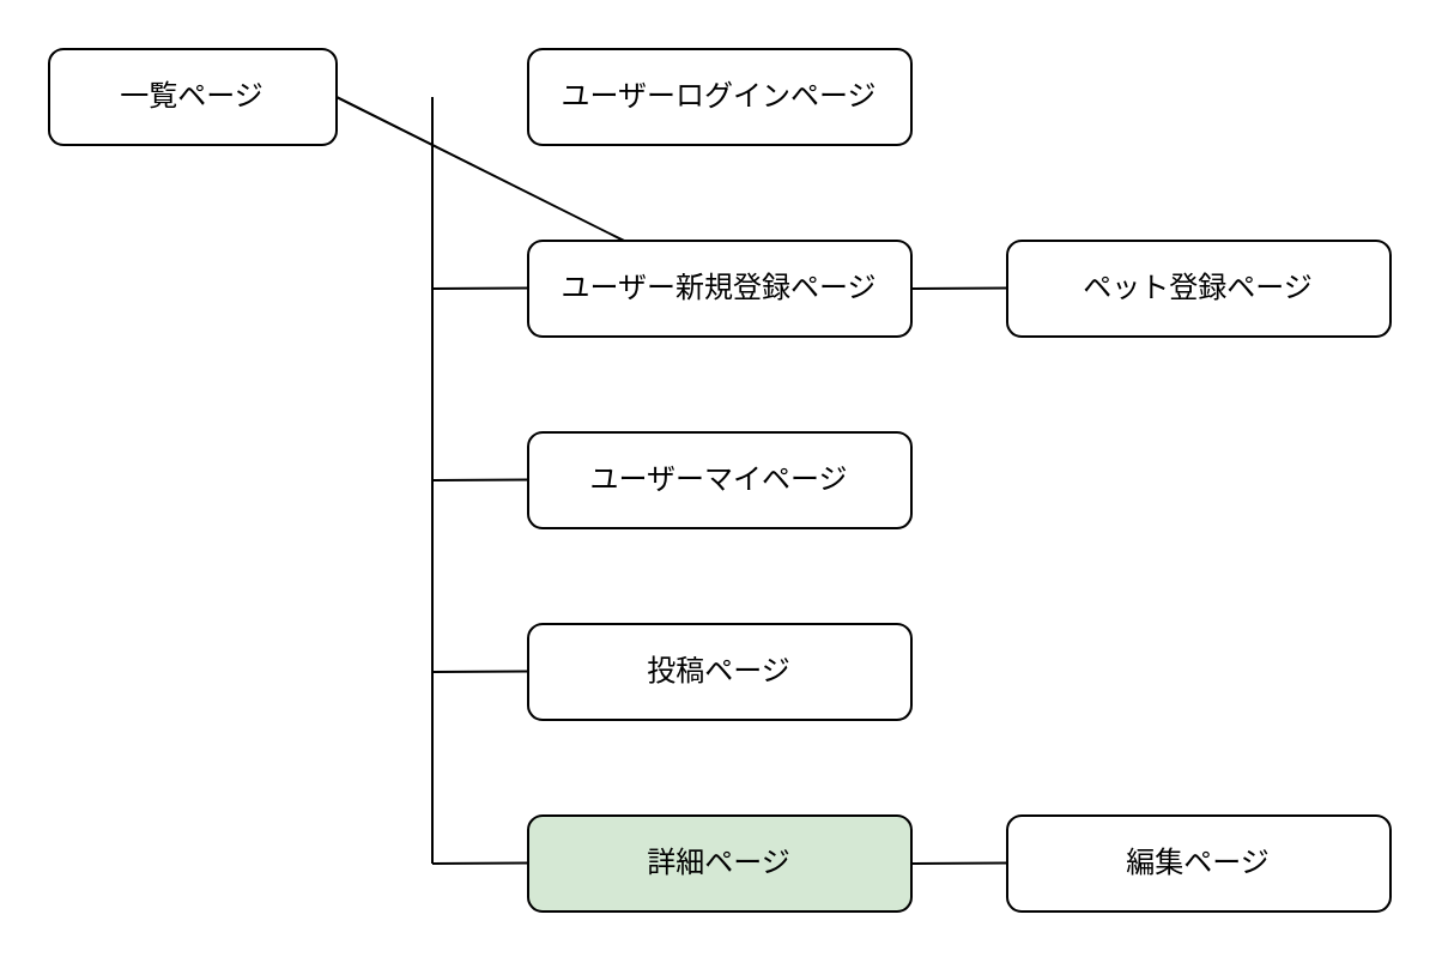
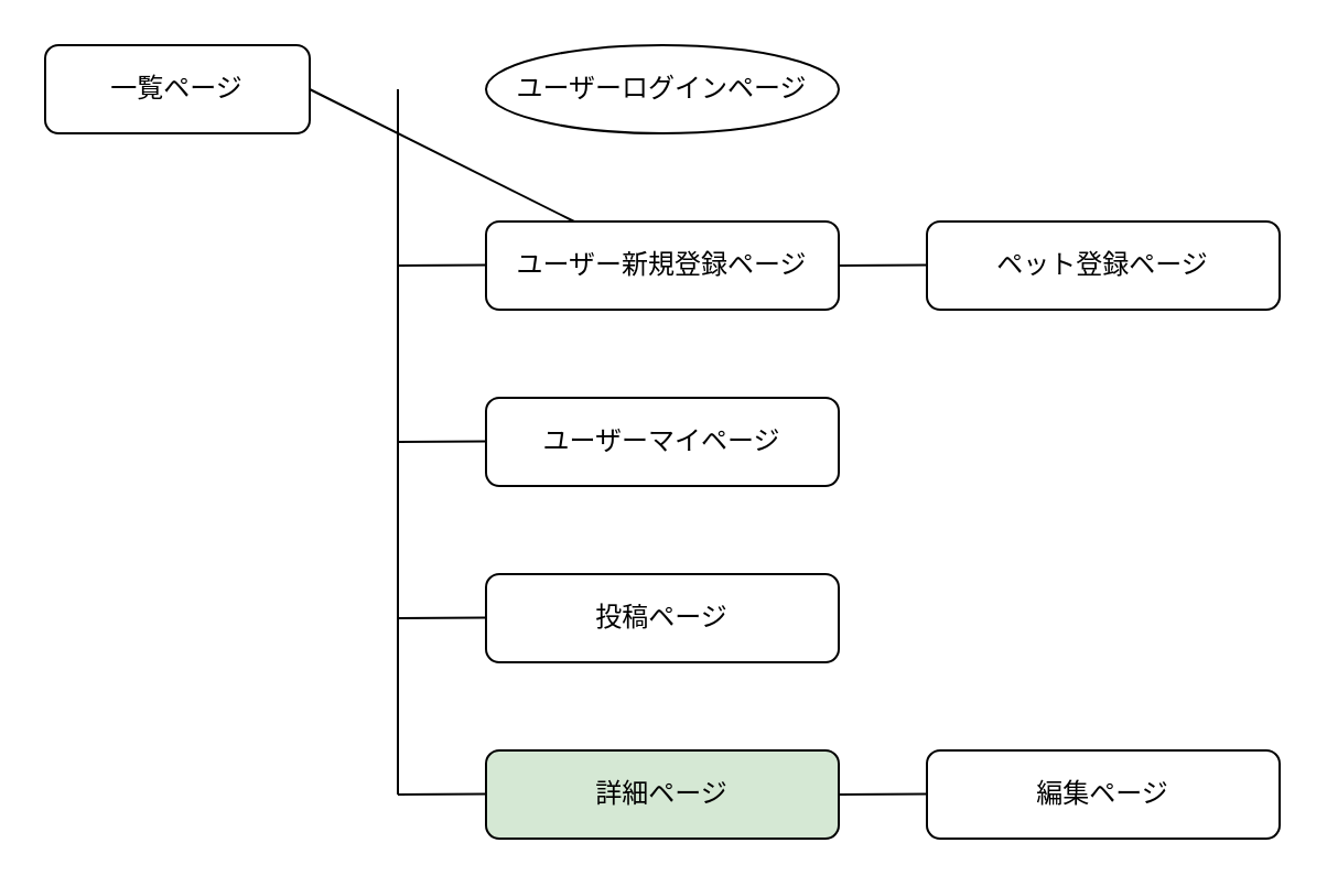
  <mxCell id="0" />
  <mxCell id="1" parent="0" />
  <mxCell id="2" style="edgeStyle=none;html=1;exitX=1;exitY=0.5;exitDx=0;exitDy=0;endArrow=none;endFill=0;" edge="1" parent="1" source="3" target="8"><mxGeometry relative="1" as="geometry" /></mxCell>
  <mxCell id="3" value="一覧ページ" style="rounded=1;whiteSpace=wrap;html=1;" vertex="1" parent="1"><mxGeometry x="20" y="20" width="120" height="40" as="geometry" /></mxCell>
- <mxCell id="4" value="ユーザーログインページ" style="rounded=1;whiteSpace=wrap;html=1;" vertex="1" parent="1"><mxGeometry x="220" y="20" width="160" height="40" as="geometry" /></mxCell>
+ <mxCell id="4" value="ユーザーログインページ" style="ellipse;whiteSpace=wrap;html=1;" vertex="1" parent="1"><mxGeometry x="220" y="20" width="160" height="40" as="geometry" /></mxCell>
  <mxCell id="5" value="詳細ページ" style="rounded=1;whiteSpace=wrap;html=1;fillColor=#d5e8d4;" vertex="1" parent="1"><mxGeometry x="220" y="340" width="160" height="40" as="geometry" /></mxCell>
  <mxCell id="6" value="投稿ページ" style="rounded=1;whiteSpace=wrap;html=1;" vertex="1" parent="1"><mxGeometry x="220" y="260" width="160" height="40" as="geometry" /></mxCell>
  <mxCell id="7" value="ユーザーマイページ" style="rounded=1;whiteSpace=wrap;html=1;" vertex="1" parent="1"><mxGeometry x="220" y="180" width="160" height="40" as="geometry" /></mxCell>
  <mxCell id="8" value="ユーザー新規登録ページ" style="rounded=1;whiteSpace=wrap;html=1;" vertex="1" parent="1"><mxGeometry x="220" y="100" width="160" height="40" as="geometry" /></mxCell>
  <mxCell id="9" value="ペット登録ページ" style="rounded=1;whiteSpace=wrap;html=1;" vertex="1" parent="1"><mxGeometry x="420" y="100" width="160" height="40" as="geometry" /></mxCell>
  <mxCell id="10" value="編集ページ" style="rounded=1;whiteSpace=wrap;html=1;" vertex="1" parent="1"><mxGeometry x="420" y="340" width="160" height="40" as="geometry" /></mxCell>
  <mxCell id="11" value="" style="endArrow=none;html=1;" edge="1" parent="1"><mxGeometry width="50" height="50" relative="1" as="geometry"><mxPoint x="180" y="360" as="sourcePoint" /><mxPoint x="180" y="40" as="targetPoint" /></mxGeometry></mxCell>
  <mxCell id="12" style="edgeStyle=none;html=1;entryX=0;entryY=0.5;entryDx=0;entryDy=0;endArrow=none;endFill=0;" edge="1" parent="1"><mxGeometry relative="1" as="geometry"><mxPoint x="380" y="120" as="sourcePoint" /><mxPoint x="420" y="119.76" as="targetPoint" /></mxGeometry></mxCell>
  <mxCell id="13" style="edgeStyle=none;html=1;entryX=0;entryY=0.5;entryDx=0;entryDy=0;endArrow=none;endFill=0;" edge="1" parent="1"><mxGeometry relative="1" as="geometry"><mxPoint x="180" y="120" as="sourcePoint" /><mxPoint x="220" y="119.76" as="targetPoint" /></mxGeometry></mxCell>
  <mxCell id="14" style="edgeStyle=none;html=1;entryX=0;entryY=0.5;entryDx=0;entryDy=0;endArrow=none;endFill=0;" edge="1" parent="1"><mxGeometry relative="1" as="geometry"><mxPoint x="180" y="200" as="sourcePoint" /><mxPoint x="220" y="199.76" as="targetPoint" /></mxGeometry></mxCell>
  <mxCell id="15" style="edgeStyle=none;html=1;entryX=0;entryY=0.5;entryDx=0;entryDy=0;endArrow=none;endFill=0;" edge="1" parent="1"><mxGeometry relative="1" as="geometry"><mxPoint x="180" y="280" as="sourcePoint" /><mxPoint x="220" y="279.76" as="targetPoint" /></mxGeometry></mxCell>
  <mxCell id="16" style="edgeStyle=none;html=1;entryX=0;entryY=0.5;entryDx=0;entryDy=0;endArrow=none;endFill=0;" edge="1" parent="1"><mxGeometry relative="1" as="geometry"><mxPoint x="180" y="360" as="sourcePoint" /><mxPoint x="220" y="359.76" as="targetPoint" /></mxGeometry></mxCell>
  <mxCell id="17" style="edgeStyle=none;html=1;entryX=0;entryY=0.5;entryDx=0;entryDy=0;endArrow=none;endFill=0;" edge="1" parent="1"><mxGeometry relative="1" as="geometry"><mxPoint x="380" y="360" as="sourcePoint" /><mxPoint x="420" y="359.76" as="targetPoint" /></mxGeometry></mxCell>
